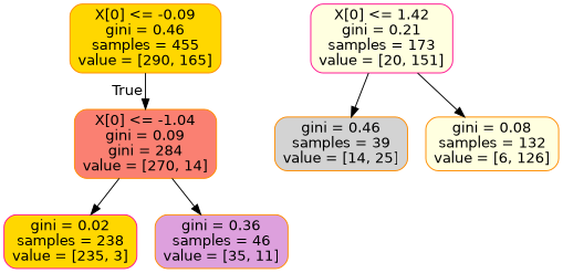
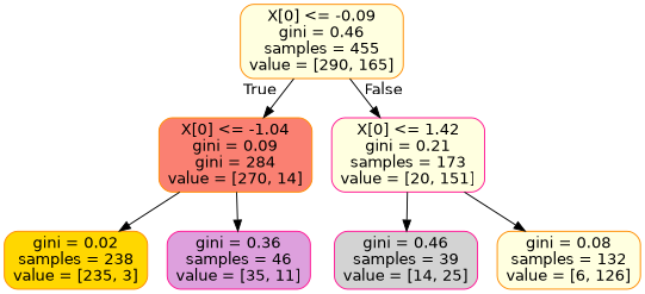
  digraph {
    node [color=darkorange fillcolor=gold fontname=helvetica shape=box style="filled, rounded"]
    edge [fontname=helvetica]
-   n1 [label="X[0] <= -0.09\ngini = 0.46\nsamples = 455\nvalue = [290, 165]"]
+   n1 [fillcolor=lightyellow label="X[0] <= -0.09\ngini = 0.46\nsamples = 455\nvalue = [290, 165]"]
    n2 [fillcolor=salmon label="X[0] <= -1.04\ngini = 0.09\ngini = 284\nvalue = [270, 14]"]
    n3 [color=deeppink fillcolor=lightyellow label="X[0] <= 1.42\ngini = 0.21\nsamples = 173\nvalue = [20, 151]"]
-   n4 [color=deeppink label="gini = 0.02\nsamples = 238\nvalue = [235, 3]"]
-   n5 [fillcolor=plum label="gini = 0.36\nsamples = 46\nvalue = [35, 11]"]
-   n6 [fillcolor=lightgrey label="gini = 0.46\nsamples = 39\nvalue = [14, 25]"]
+   n4 [label="gini = 0.02\nsamples = 238\nvalue = [235, 3]"]
+   n5 [color=deeppink fillcolor=plum label="gini = 0.36\nsamples = 46\nvalue = [35, 11]"]
+   n6 [color=deeppink fillcolor=lightgrey label="gini = 0.46\nsamples = 39\nvalue = [14, 25]"]
    n7 [fillcolor=lightyellow label="gini = 0.08\nsamples = 132\nvalue = [6, 126]"]
    n1 -> n2 [headlabel=True labelangle=45 labeldistance=2.5]
+   n1 -> n3 [headlabel=False labelangle=-45 labeldistance=2.5]
    n2 -> n4
    n2 -> n5
    n3 -> n6
    n3 -> n7
  }
